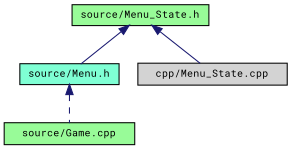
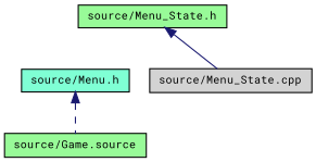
  digraph {
    fontname="Roboto Mono"
    node [color=black fillcolor=palegreen fontname="Roboto Mono" fontsize=10 shape=record style=filled]
    edge [color=midnightblue dir=back fontname="Roboto Mono" fontsize=10 labelfontname=Helvetica labelfontsize=10 style=solid]
    n1 [fontcolor=black height=0.2 label="source/Menu_State.h" width=0.4]
    n2 [fillcolor=aquamarine height=0.2 label="source/Menu.h" width=0.4]
-   n3 [fillcolor=lightgrey height=0.2 label="cpp/Menu_State.cpp" width=0.4]
-   n4 [height=0.2 label="source/Game.cpp" width=0.4]
-   n1 -> n2
+   n3 [fillcolor=lightgrey height=0.2 label="source/Menu_State.cpp" width=0.4]
+   n4 [height=0.2 label="source/Game.source" width=0.4]
    n1 -> n3
    n2 -> n4 [style=dashed]
  }
